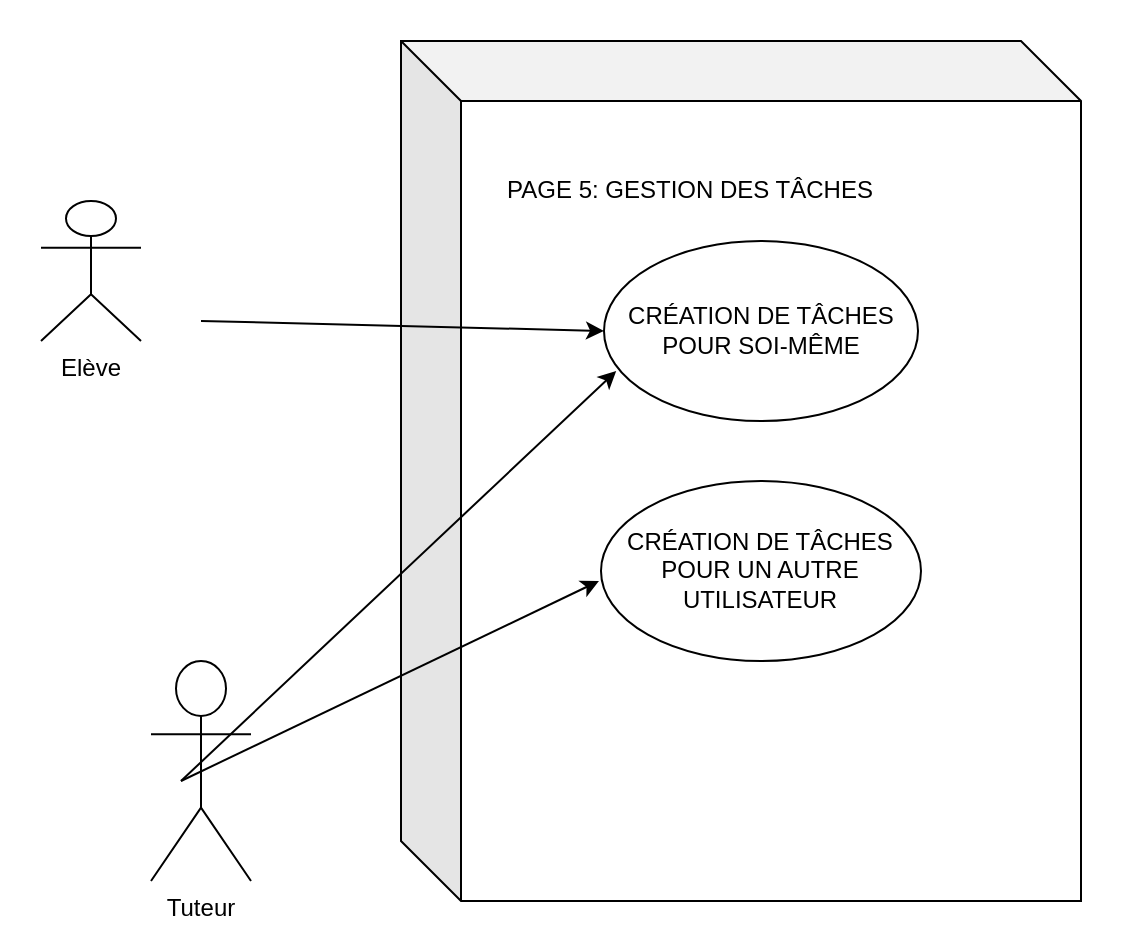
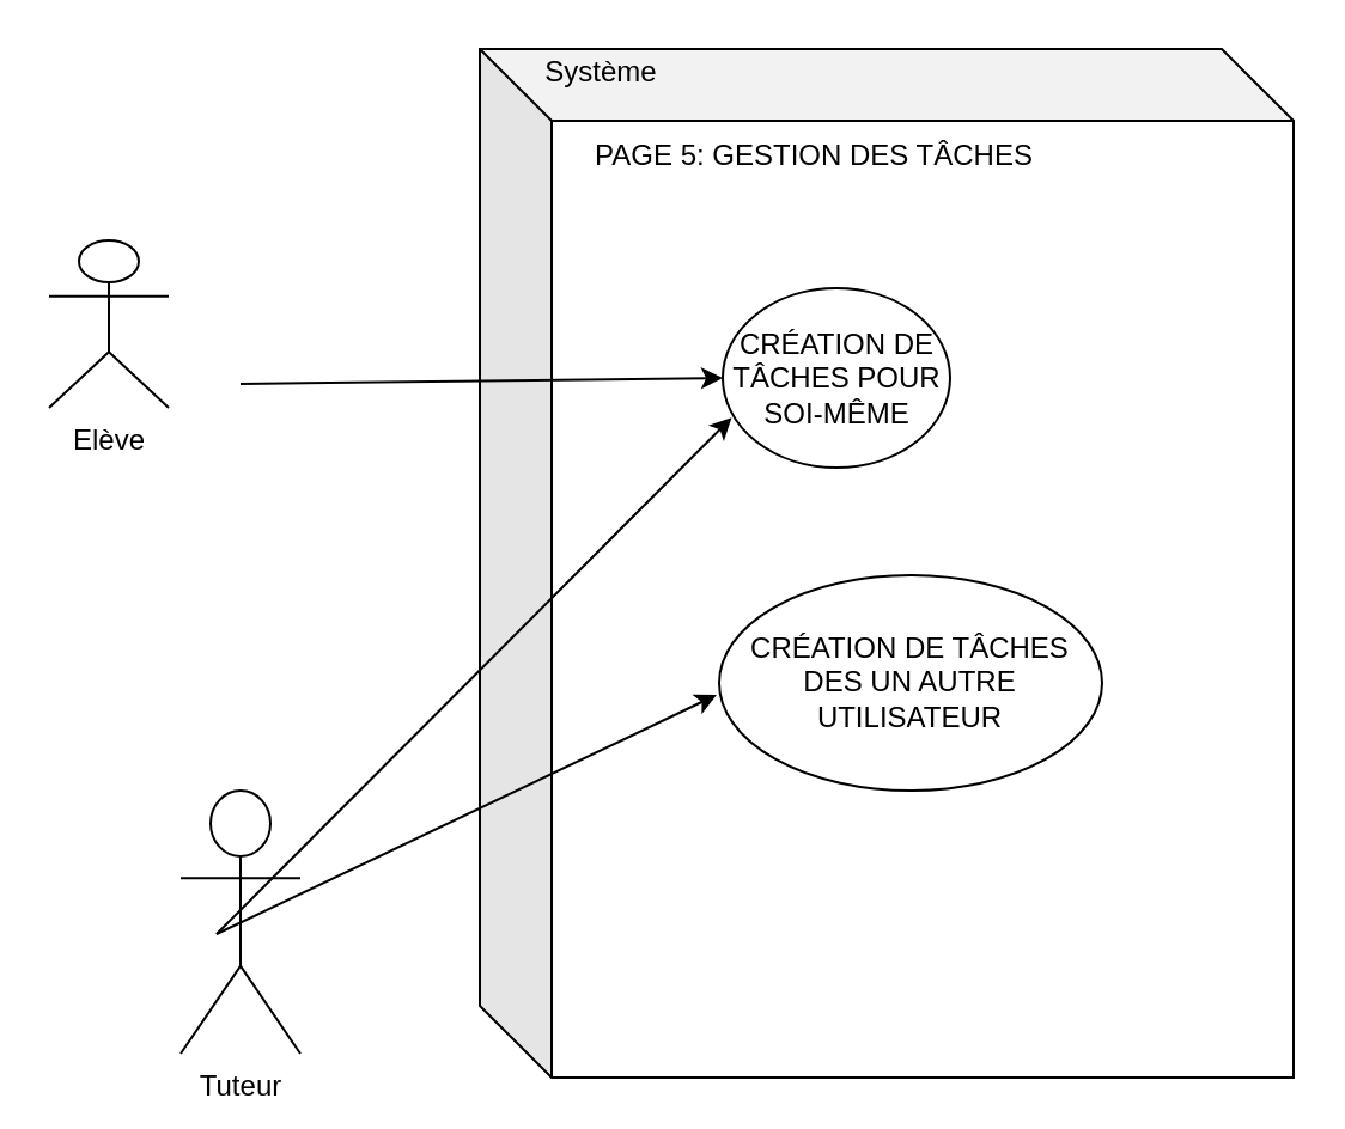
  <mxCell id="0" />
  <mxCell id="1" parent="0" />
  <mxCell id="2" value="Elève" style="shape=umlActor;verticalLabelPosition=bottom;verticalAlign=top;html=1;outlineConnect=0;" vertex="1" parent="1"><mxGeometry x="20" y="100" width="50" height="70" as="geometry" /></mxCell>
  <mxCell id="3" value="Tuteur" style="shape=umlActor;verticalLabelPosition=bottom;verticalAlign=top;html=1;outlineConnect=0;" vertex="1" parent="1"><mxGeometry x="75" y="330" width="50" height="110" as="geometry" /></mxCell>
  <mxCell id="4" value="" style="shape=cube;whiteSpace=wrap;html=1;boundedLbl=1;backgroundOutline=1;darkOpacity=0.05;darkOpacity2=0.1;size=30;" vertex="1" parent="1"><mxGeometry x="200" y="20" width="340" height="430" as="geometry" /></mxCell>
+ <mxCell id="5" value="Système" style="text;html=1;strokeColor=none;fillColor=none;align=center;verticalAlign=middle;whiteSpace=wrap;rounded=0;" vertex="1" parent="1"><mxGeometry x="211" y="20" width="80" height="20" as="geometry" /></mxCell>
  <mxCell id="6" value="" style="endArrow=classic;html=1;entryX=0;entryY=0.5;entryDx=0;entryDy=0;" edge="1" parent="1" target="9"><mxGeometry width="50" height="50" relative="1" as="geometry"><mxPoint x="100" y="160" as="sourcePoint" /><mxPoint x="210" y="310" as="targetPoint" /></mxGeometry></mxCell>
- <mxCell id="7" value="PAGE 5: GESTION DES TÂCHES" style="text;html=1;strokeColor=none;fillColor=none;align=center;verticalAlign=middle;whiteSpace=wrap;rounded=0;" vertex="1" parent="1"><mxGeometry x="225" y="80" width="240" height="30" as="geometry" /></mxCell>
- <mxCell id="8" value="CRÉATION DE TÂCHES POUR UN AUTRE UTILISATEUR" style="ellipse;whiteSpace=wrap;html=1;" vertex="1" parent="1"><mxGeometry x="300" y="240" width="160" height="90" as="geometry" /></mxCell>
- <mxCell id="9" value="CRÉATION DE TÂCHES POUR SOI-MÊME" style="ellipse;whiteSpace=wrap;html=1;" vertex="1" parent="1"><mxGeometry x="301.5" y="120" width="157" height="90" as="geometry" /></mxCell>
+ <mxCell id="7" value="PAGE 5: GESTION DES TÂCHES" style="text;html=1;strokeColor=none;fillColor=none;align=center;verticalAlign=middle;whiteSpace=wrap;rounded=0;" vertex="1" parent="1"><mxGeometry x="220" y="50" width="240" height="30" as="geometry" /></mxCell>
+ <mxCell id="8" value="CRÉATION DE TÂCHES DES UN AUTRE UTILISATEUR" style="ellipse;whiteSpace=wrap;html=1;" vertex="1" parent="1"><mxGeometry x="300" y="240" width="160" height="90" as="geometry" /></mxCell>
+ <mxCell id="9" value="CRÉATION DE TÂCHES POUR SOI-MÊME" style="ellipse;whiteSpace=wrap;html=1;" vertex="1" parent="1"><mxGeometry x="301.5" y="120" width="95" height="75" as="geometry" /></mxCell>
  <mxCell id="10" value="" style="endArrow=classic;html=1;" edge="1" parent="1"><mxGeometry width="50" height="50" relative="1" as="geometry"><mxPoint x="90" y="390" as="sourcePoint" /><mxPoint x="299" y="290" as="targetPoint" /></mxGeometry></mxCell>
  <mxCell id="11" value="" style="endArrow=classic;html=1;entryX=0.039;entryY=0.722;entryDx=0;entryDy=0;entryPerimeter=0;" edge="1" parent="1" target="9"><mxGeometry width="50" height="50" relative="1" as="geometry"><mxPoint x="90" y="390" as="sourcePoint" /><mxPoint x="300" y="190" as="targetPoint" /></mxGeometry></mxCell>
